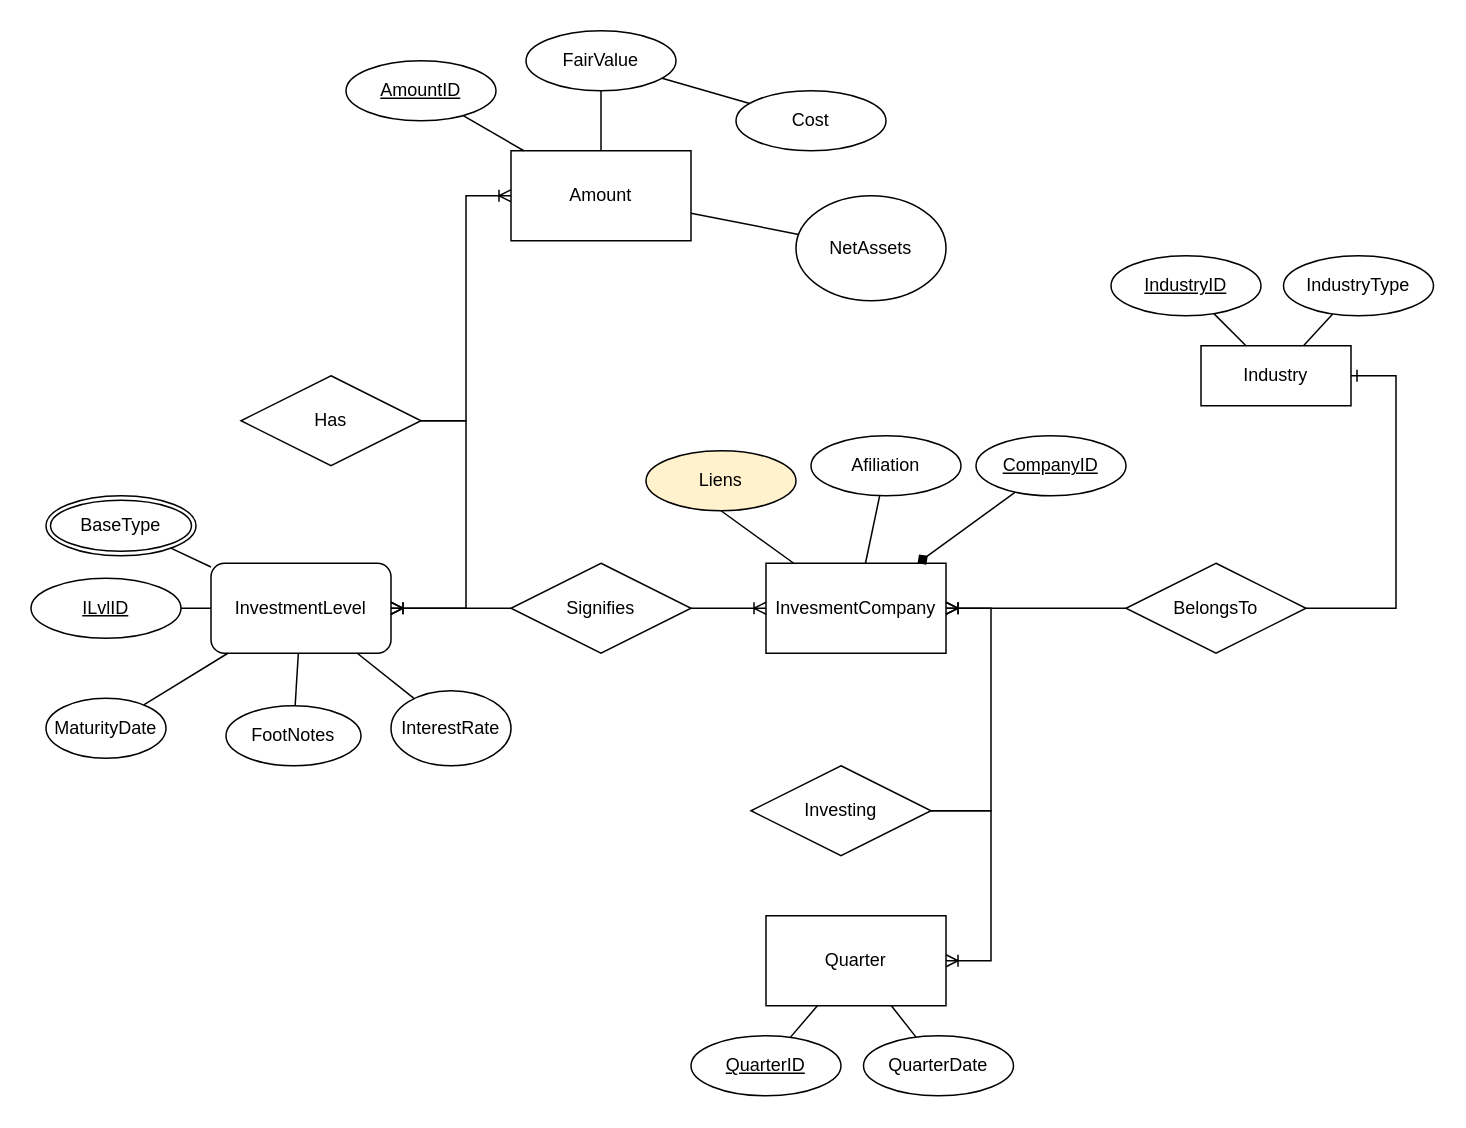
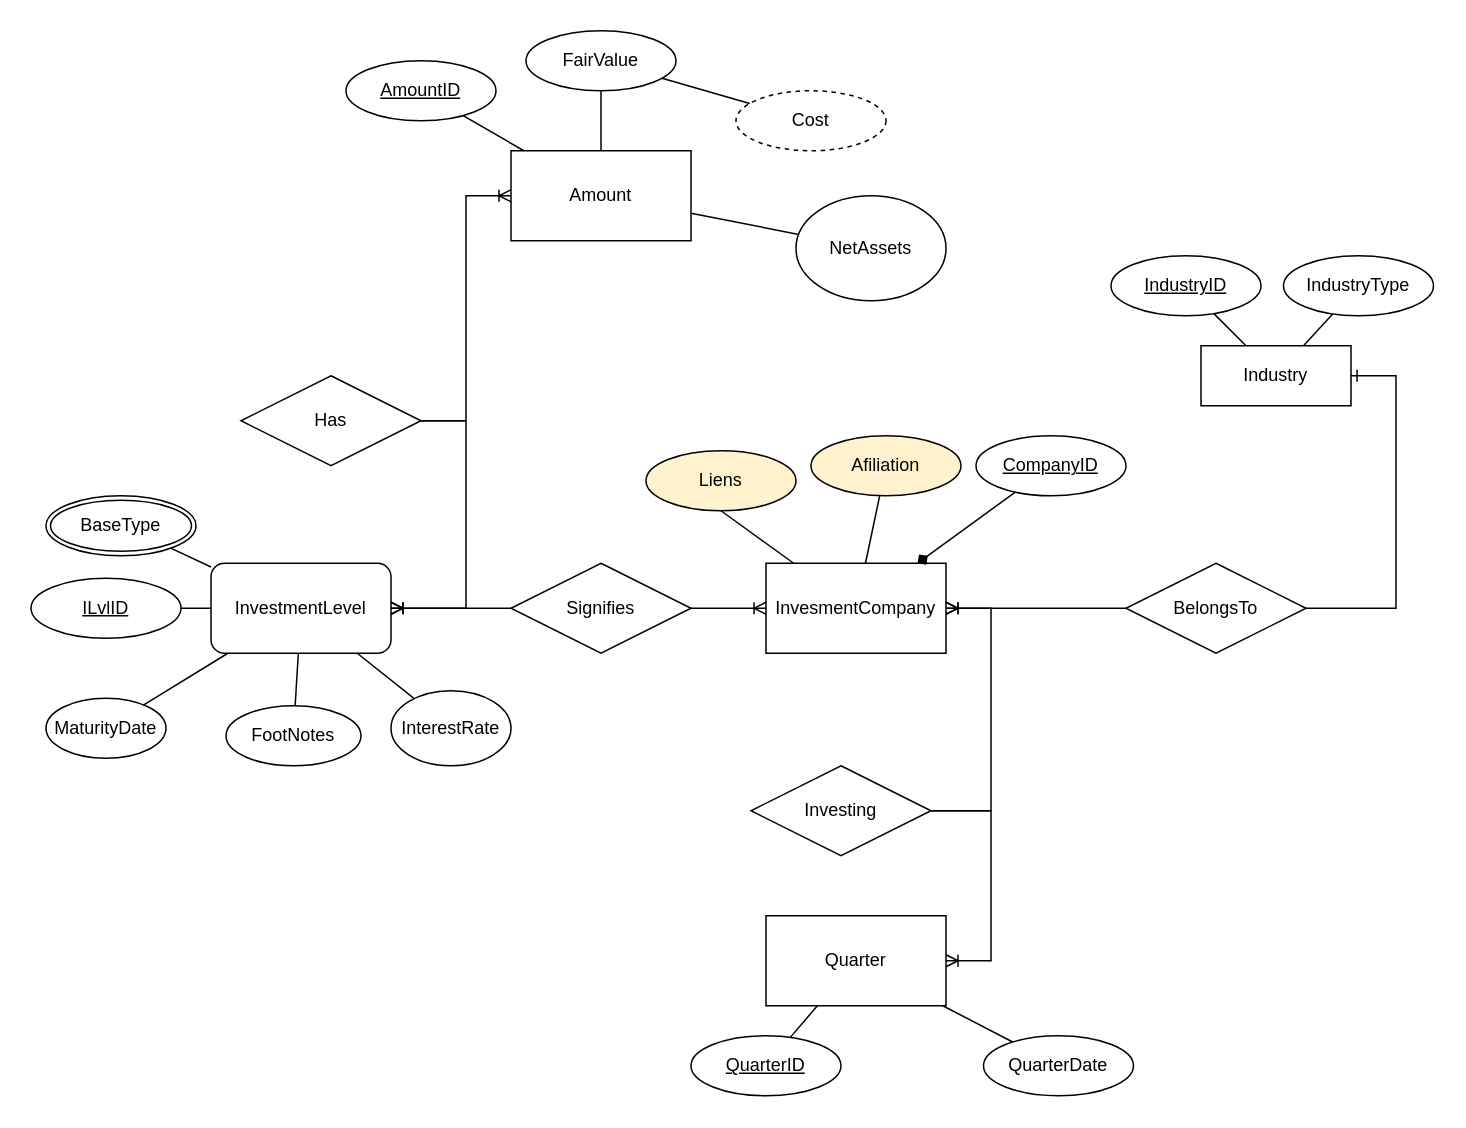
  <mxCell id="0" />
  <mxCell id="1" parent="0" />
  <mxCell id="2" value="Amount" style="rounded=0;whiteSpace=wrap;html=1;" vertex="1" parent="1"><mxGeometry y="100" width="120" height="60" as="geometry" x="340" /></mxCell>
  <mxCell id="3" value="InvesmentCompany" style="rounded=0;whiteSpace=wrap;html=1;" vertex="1" parent="1"><mxGeometry x="510" y="375" width="120" height="60" as="geometry" /></mxCell>
  <mxCell id="4" value="InvestmentLevel" style="rounded=1;whiteSpace=wrap;html=1;" vertex="1" parent="1"><mxGeometry x="140" y="375" width="120" height="60" as="geometry" /></mxCell>
  <mxCell id="5" value="&lt;div&gt;Quarter&lt;/div&gt;" style="rounded=0;whiteSpace=wrap;html=1;" vertex="1" parent="1"><mxGeometry x="510" y="610" width="120" height="60" as="geometry" /></mxCell>
  <mxCell id="6" value="FootNotes" style="ellipse;whiteSpace=wrap;html=1;" vertex="1" parent="1"><mxGeometry x="150" y="470" width="90" height="40" as="geometry" /></mxCell>
  <mxCell id="7" value="MaturityDate" style="ellipse;whiteSpace=wrap;html=1;" vertex="1" parent="1"><mxGeometry x="30" y="465" width="80" height="40" as="geometry" /></mxCell>
  <mxCell id="8" value="InterestRate" style="ellipse;whiteSpace=wrap;html=1;" vertex="1" parent="1"><mxGeometry x="260" y="460" width="80" height="50" as="geometry" /></mxCell>
  <mxCell id="9" value="BaseType" style="ellipse;shape=doubleEllipse;margin=3;whiteSpace=wrap;html=1;align=center;" vertex="1" parent="1"><mxGeometry x="30" y="330" width="100" height="40" as="geometry" /></mxCell>
  <mxCell id="10" value="" style="endArrow=none;html=1;rounded=0;" edge="1" parent="1" source="6" target="4"><mxGeometry relative="1" as="geometry"><mxPoint x="-150" y="419.26" as="sourcePoint" /><mxPoint x="10" y="419.26" as="targetPoint" /></mxGeometry></mxCell>
  <mxCell id="11" value="" style="endArrow=none;html=1;rounded=0;" edge="1" parent="1" source="7" target="4"><mxGeometry relative="1" as="geometry"><mxPoint x="-150" y="419.26" as="sourcePoint" /><mxPoint x="10" y="419.26" as="targetPoint" /></mxGeometry></mxCell>
  <mxCell id="12" value="" style="endArrow=none;html=1;rounded=0;" edge="1" parent="1" source="8" target="4"><mxGeometry relative="1" as="geometry"><mxPoint x="106.145" y="532.687" as="sourcePoint" /><mxPoint x="10" y="419.26" as="targetPoint" /></mxGeometry></mxCell>
  <mxCell id="13" value="" style="endArrow=none;html=1;rounded=0;" edge="1" parent="1" source="9" target="4"><mxGeometry relative="1" as="geometry"><mxPoint x="-54.167" y="415.005" as="sourcePoint" /><mxPoint x="10" y="419.26" as="targetPoint" /></mxGeometry></mxCell>
  <mxCell id="14" value="FairValue" style="ellipse;whiteSpace=wrap;html=1;align=center;" vertex="1" parent="1"><mxGeometry x="350" y="20" width="100" height="40" as="geometry" /></mxCell>
  <mxCell id="15" value="" style="endArrow=none;html=1;rounded=0;exitX=0.5;exitY=1;exitDx=0;exitDy=0;" edge="1" parent="1" source="14" target="2"><mxGeometry relative="1" as="geometry"><mxPoint x="650" y="350" as="sourcePoint" /><mxPoint x="810" y="350" as="targetPoint" /></mxGeometry></mxCell>
- <mxCell id="16" value="Cost" style="ellipse;whiteSpace=wrap;html=1;align=center;" vertex="1" parent="1"><mxGeometry x="490" y="60" width="100" height="40" as="geometry" /></mxCell>
+ <mxCell id="16" value="Cost" style="ellipse;whiteSpace=wrap;html=1;align=center;dashed=1;" vertex="1" parent="1"><mxGeometry x="490" y="60" width="100" height="40" as="geometry" /></mxCell>
  <mxCell id="17" value="" style="endArrow=none;html=1;rounded=0;" edge="1" parent="1" source="16" target="14"><mxGeometry relative="1" as="geometry"><mxPoint x="650" y="350" as="sourcePoint" /><mxPoint x="810" y="350" as="targetPoint" /></mxGeometry></mxCell>
  <mxCell id="18" value="Investing" style="shape=rhombus;perimeter=rhombusPerimeter;whiteSpace=wrap;html=1;align=center;" vertex="1" parent="1"><mxGeometry x="500" y="510" width="120" height="60" as="geometry" /></mxCell>
  <mxCell id="19" value="" style="endArrow=none;html=1;rounded=0;" edge="1" parent="1" source="5" target="44"><mxGeometry relative="1" as="geometry"><mxPoint x="310" y="460" as="sourcePoint" /><mxPoint x="440" y="670" as="targetPoint" /></mxGeometry></mxCell>
  <mxCell id="20" value="Liens" style="ellipse;whiteSpace=wrap;html=1;align=center;fillColor=#fff2cc;" vertex="1" parent="1"><mxGeometry x="430" y="300" width="100" height="40" as="geometry" /></mxCell>
  <mxCell id="21" value="" style="endArrow=none;html=1;rounded=0;exitX=0.5;exitY=1;exitDx=0;exitDy=0;" edge="1" parent="1" source="20" target="3"><mxGeometry relative="1" as="geometry"><mxPoint x="820" y="380" as="sourcePoint" /><mxPoint x="980" y="380" as="targetPoint" /></mxGeometry></mxCell>
- <mxCell id="22" value="Afiliation" style="ellipse;whiteSpace=wrap;html=1;align=center;" vertex="1" parent="1"><mxGeometry x="540" y="290" width="100" height="40" as="geometry" /></mxCell>
+ <mxCell id="22" value="Afiliation" style="ellipse;whiteSpace=wrap;html=1;align=center;fillColor=#fff2cc;" vertex="1" parent="1"><mxGeometry x="540" y="290" width="100" height="40" as="geometry" /></mxCell>
  <mxCell id="23" value="" style="endArrow=none;html=1;rounded=0;" edge="1" parent="1" source="3" target="22"><mxGeometry relative="1" as="geometry"><mxPoint x="820" y="380" as="sourcePoint" /><mxPoint x="860" y="420" as="targetPoint" /></mxGeometry></mxCell>
  <mxCell id="24" value="Industry" style="whiteSpace=wrap;html=1;align=center;" vertex="1" parent="1"><mxGeometry x="800" y="230" width="100" height="40" as="geometry" /></mxCell>
  <mxCell id="25" value="BelongsTo" style="shape=rhombus;perimeter=rhombusPerimeter;whiteSpace=wrap;html=1;align=center;" vertex="1" parent="1"><mxGeometry x="750" y="375" width="120" height="60" as="geometry" /></mxCell>
  <mxCell id="26" value="Signifies" style="shape=rhombus;perimeter=rhombusPerimeter;whiteSpace=wrap;html=1;align=center;" vertex="1" parent="1"><mxGeometry y="375" width="120" height="60" as="geometry" x="340" /></mxCell>
  <mxCell id="27" value="&lt;u&gt;ILvlID&lt;/u&gt;" style="ellipse;whiteSpace=wrap;html=1;align=center;" vertex="1" parent="1"><mxGeometry x="20" y="385" width="100" height="40" as="geometry" /></mxCell>
  <mxCell id="28" value="" style="endArrow=none;html=1;rounded=0;" edge="1" parent="1" source="27" target="4"><mxGeometry relative="1" as="geometry"><mxPoint x="-200" y="389.26" as="sourcePoint" /><mxPoint x="-40" y="389.26" as="targetPoint" /></mxGeometry></mxCell>
  <mxCell id="29" value="Has" style="shape=rhombus;perimeter=rhombusPerimeter;whiteSpace=wrap;html=1;align=center;" vertex="1" parent="1"><mxGeometry x="160" y="250" width="120" height="60" as="geometry" /></mxCell>
  <mxCell id="30" value="" style="edgeStyle=entityRelationEdgeStyle;fontSize=12;html=1;endArrow=ERoneToMany;rounded=0;" edge="1" parent="1" source="18" target="5"><mxGeometry width="100" height="100" relative="1" as="geometry"><mxPoint x="760" y="600" as="sourcePoint" /><mxPoint x="860" y="500" as="targetPoint" /></mxGeometry></mxCell>
  <mxCell id="31" value="" style="edgeStyle=entityRelationEdgeStyle;fontSize=12;html=1;endArrow=ERoneToMany;rounded=0;" edge="1" parent="1" source="18" target="3"><mxGeometry width="100" height="100" relative="1" as="geometry"><mxPoint x="760" y="600" as="sourcePoint" /><mxPoint x="860" y="500" as="targetPoint" /></mxGeometry></mxCell>
  <mxCell id="32" value="" style="edgeStyle=entityRelationEdgeStyle;fontSize=12;html=1;endArrow=ERone;endFill=1;rounded=0;" edge="1" parent="1" source="25" target="24"><mxGeometry width="100" height="100" relative="1" as="geometry"><mxPoint x="760" y="600" as="sourcePoint" /><mxPoint x="860" y="500" as="targetPoint" /></mxGeometry></mxCell>
  <mxCell id="33" value="" style="edgeStyle=entityRelationEdgeStyle;fontSize=12;html=1;endArrow=ERoneToMany;rounded=0;" edge="1" parent="1" source="25" target="3"><mxGeometry width="100" height="100" relative="1" as="geometry"><mxPoint x="760" y="600" as="sourcePoint" /><mxPoint x="860" y="500" as="targetPoint" /></mxGeometry></mxCell>
  <mxCell id="34" value="" style="edgeStyle=entityRelationEdgeStyle;fontSize=12;html=1;endArrow=ERoneToMany;rounded=0;" edge="1" parent="1" source="26" target="3"><mxGeometry width="100" height="100" relative="1" as="geometry"><mxPoint x="510" y="640" as="sourcePoint" /><mxPoint x="610" y="540" as="targetPoint" /></mxGeometry></mxCell>
  <mxCell id="35" value="" style="edgeStyle=entityRelationEdgeStyle;fontSize=12;html=1;endArrow=ERoneToMany;rounded=0;" edge="1" parent="1" source="26" target="4"><mxGeometry width="100" height="100" relative="1" as="geometry"><mxPoint x="510" y="490" as="sourcePoint" /><mxPoint x="610" y="390" as="targetPoint" /></mxGeometry></mxCell>
  <mxCell id="36" value="&lt;u&gt;IndustryID&lt;/u&gt;" style="ellipse;whiteSpace=wrap;html=1;align=center;" vertex="1" parent="1"><mxGeometry x="740" y="170" width="100" height="40" as="geometry" /></mxCell>
  <mxCell id="37" value="IndustryType" style="ellipse;whiteSpace=wrap;html=1;align=center;" vertex="1" parent="1"><mxGeometry x="855" y="170" width="100" height="40" as="geometry" /></mxCell>
  <mxCell id="38" value="" style="endArrow=none;html=1;rounded=0;" edge="1" parent="1" source="36" target="24"><mxGeometry relative="1" as="geometry"><mxPoint x="580" y="150" as="sourcePoint" /><mxPoint x="740" y="150" as="targetPoint" /></mxGeometry></mxCell>
  <mxCell id="39" value="" style="endArrow=none;html=1;rounded=0;" edge="1" parent="1" source="24" target="37"><mxGeometry relative="1" as="geometry"><mxPoint x="580" y="150" as="sourcePoint" /><mxPoint x="740" y="150" as="targetPoint" /></mxGeometry></mxCell>
  <mxCell id="40" value="" style="edgeStyle=entityRelationEdgeStyle;fontSize=12;html=1;endArrow=ERoneToMany;rounded=0;" edge="1" parent="1" source="29" target="4"><mxGeometry width="100" height="100" relative="1" as="geometry"><mxPoint x="410" y="390" as="sourcePoint" /><mxPoint x="510" y="290" as="targetPoint" /></mxGeometry></mxCell>
  <mxCell id="41" value="" style="edgeStyle=entityRelationEdgeStyle;fontSize=12;html=1;endArrow=ERoneToMany;rounded=0;" edge="1" parent="1" source="29" target="2"><mxGeometry width="100" height="100" relative="1" as="geometry"><mxPoint x="410" y="390" as="sourcePoint" /><mxPoint x="510" y="290" as="targetPoint" /></mxGeometry></mxCell>
- <mxCell id="42" value="QuarterDate" style="ellipse;whiteSpace=wrap;html=1;align=center;" vertex="1" parent="1"><mxGeometry x="575" y="690" width="100" height="40" as="geometry" /></mxCell>
+ <mxCell id="42" value="QuarterDate" style="ellipse;whiteSpace=wrap;html=1;align=center;" vertex="1" parent="1"><mxGeometry x="655" y="690" width="100" height="40" as="geometry" /></mxCell>
  <mxCell id="43" value="" style="endArrow=none;html=1;rounded=0;" edge="1" parent="1" source="5" target="42"><mxGeometry relative="1" as="geometry"><mxPoint x="660" y="360" as="sourcePoint" /><mxPoint x="820" y="360" as="targetPoint" /></mxGeometry></mxCell>
  <mxCell id="44" value="QuarterID" style="ellipse;whiteSpace=wrap;html=1;align=center;fontStyle=4;" vertex="1" parent="1"><mxGeometry x="460" y="690" width="100" height="40" as="geometry" /></mxCell>
  <mxCell id="45" value="AmountID" style="ellipse;whiteSpace=wrap;html=1;align=center;fontStyle=4;" vertex="1" parent="1"><mxGeometry x="230" y="40" width="100" height="40" as="geometry" /></mxCell>
  <mxCell id="46" value="" style="endArrow=none;html=1;rounded=0;" edge="1" parent="1" source="45" target="2"><mxGeometry relative="1" as="geometry"><mxPoint x="240" y="350" as="sourcePoint" /><mxPoint x="400" y="350" as="targetPoint" /></mxGeometry></mxCell>
  <mxCell id="47" value="CompanyID" style="ellipse;whiteSpace=wrap;html=1;align=center;fontStyle=4;" vertex="1" parent="1"><mxGeometry x="650" y="290" width="100" height="40" as="geometry" /></mxCell>
  <mxCell id="48" value="" style="endArrow=diamond;html=1;rounded=0;" edge="1" parent="1" source="47" target="3"><mxGeometry relative="1" as="geometry"><mxPoint x="220" y="380" as="sourcePoint" /><mxPoint x="380" y="380" as="targetPoint" /></mxGeometry></mxCell>
  <mxCell id="49" value="NetAssets" style="ellipse;whiteSpace=wrap;html=1;align=center;" vertex="1" parent="1"><mxGeometry x="530" y="130" width="100" height="70" as="geometry" /></mxCell>
  <mxCell id="50" value="" style="endArrow=none;html=1;rounded=0;" edge="1" parent="1" source="49" target="2"><mxGeometry relative="1" as="geometry"><mxPoint x="450" y="370" as="sourcePoint" /><mxPoint x="610" y="370" as="targetPoint" /></mxGeometry></mxCell>
